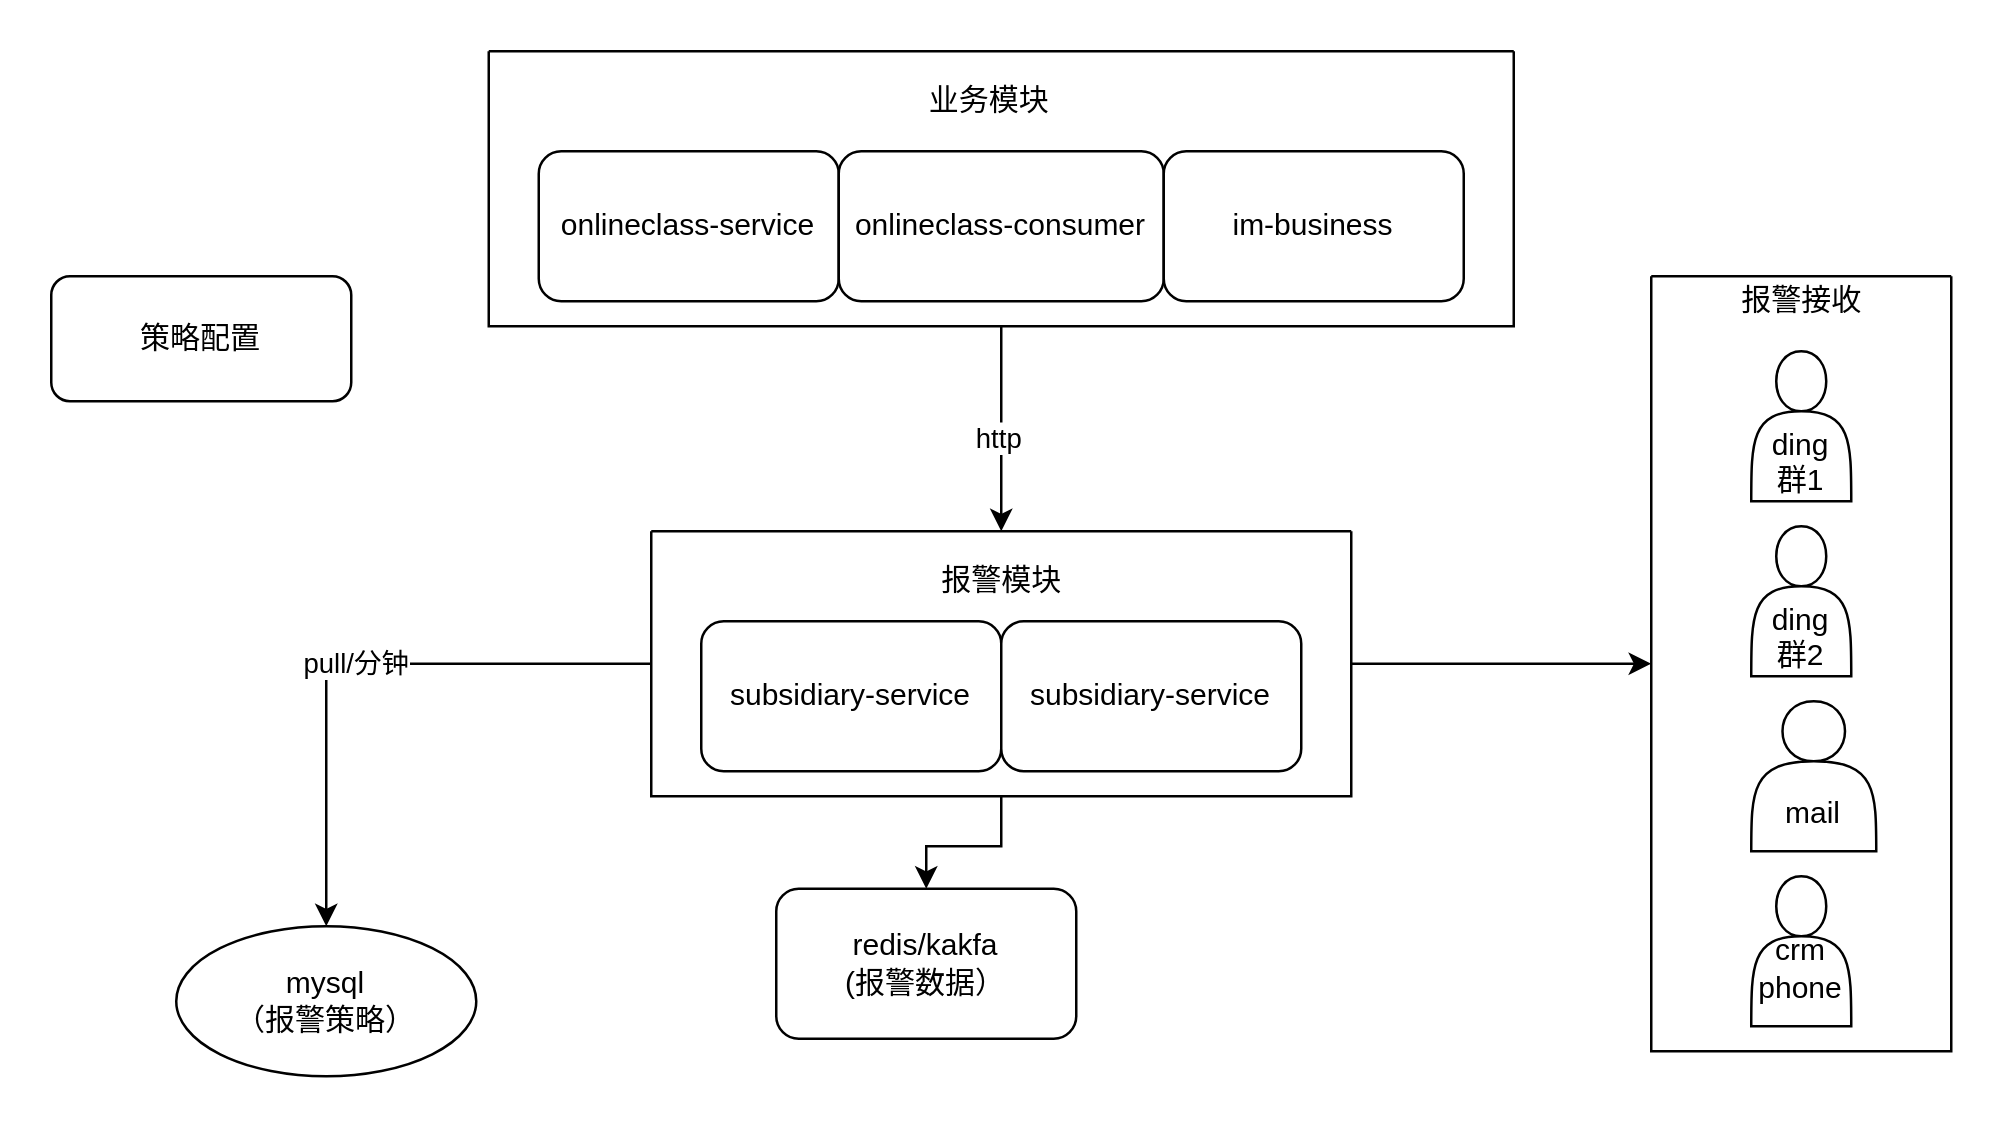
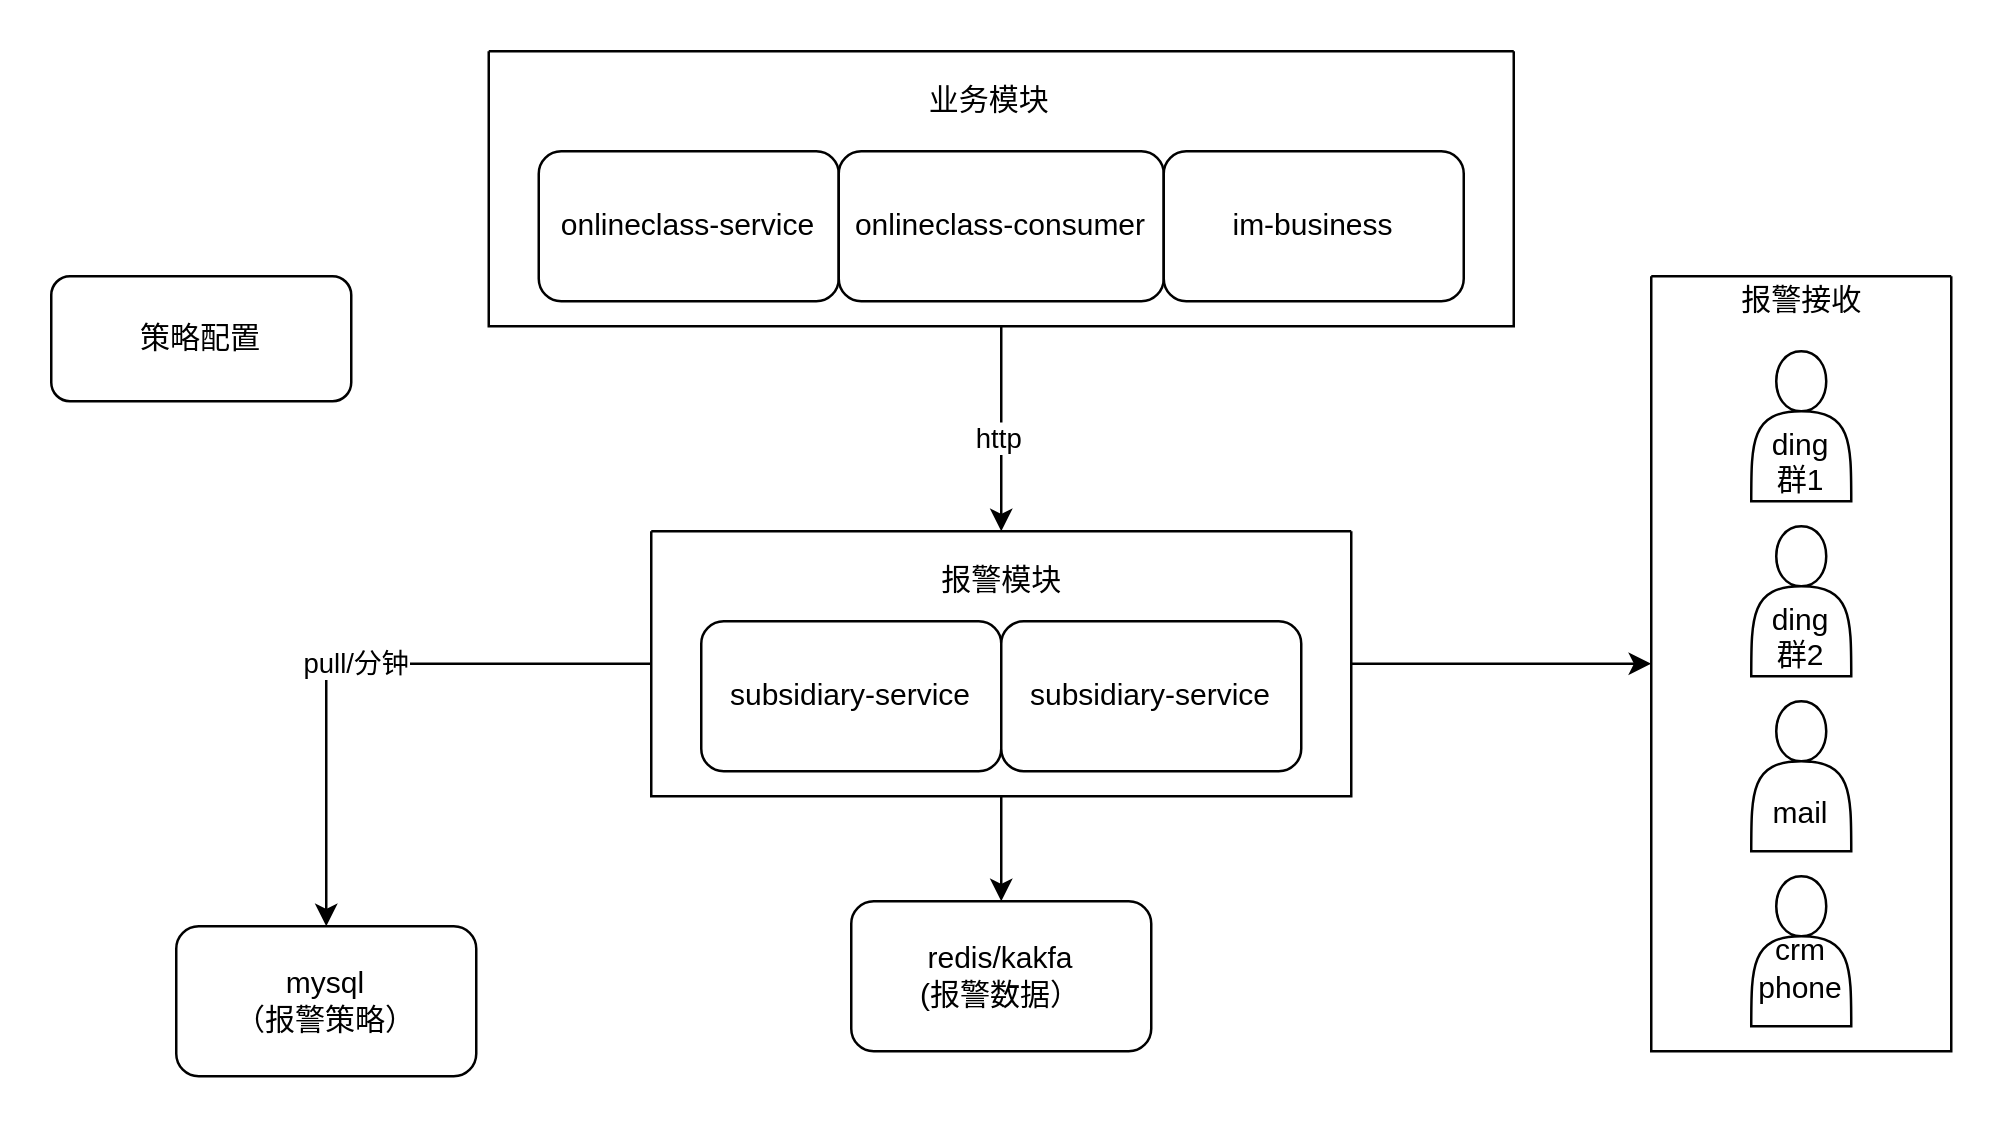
  <mxCell id="0" />
  <mxCell id="1" parent="0" />
  <mxCell id="2" value="pull/分钟" style="edgeStyle=orthogonalEdgeStyle;rounded=0;orthogonalLoop=1;jettySize=auto;html=1;entryX=0.5;entryY=0;entryDx=0;entryDy=0;exitX=0;exitY=0.5;exitDx=0;exitDy=0;" edge="1" parent="1" source="21" target="5"><mxGeometry relative="1" as="geometry"><mxPoint x="260" y="256" as="sourcePoint" /></mxGeometry></mxCell>
  <mxCell id="3" value="&lt;span&gt;subsidiary-service&lt;/span&gt;" style="rounded=1;whiteSpace=wrap;html=1;" vertex="1" parent="1"><mxGeometry x="280" y="248" width="120" height="60" as="geometry" /></mxCell>
  <mxCell id="4" value="&lt;span&gt;subsidiary-service&lt;/span&gt;" style="rounded=1;whiteSpace=wrap;html=1;" vertex="1" parent="1"><mxGeometry x="400" y="248" width="120" height="60" as="geometry" /></mxCell>
- <mxCell id="5" value="mysql&lt;br&gt;（报警策略）" style="ellipse;whiteSpace=wrap;html=1;" vertex="1" parent="1"><mxGeometry x="70" y="370" width="120" height="60" as="geometry" /></mxCell>
+ <mxCell id="5" value="mysql&lt;br&gt;（报警策略）" style="rounded=1;whiteSpace=wrap;html=1;" vertex="1" parent="1"><mxGeometry x="70" y="370" width="120" height="60" as="geometry" /></mxCell>
  <mxCell id="6" value="&lt;span&gt;onlineclass-service&lt;/span&gt;" style="rounded=1;whiteSpace=wrap;html=1;" vertex="1" parent="1"><mxGeometry x="215" y="60" width="120" height="60" as="geometry" /></mxCell>
  <mxCell id="7" value="" style="edgeStyle=orthogonalEdgeStyle;rounded=0;orthogonalLoop=1;jettySize=auto;html=1;exitX=0.5;exitY=1;exitDx=0;exitDy=0;entryX=0.5;entryY=0;entryDx=0;entryDy=0;" edge="1" parent="1" source="17" target="21"><mxGeometry relative="1" as="geometry"><mxPoint x="200" y="190" as="sourcePoint" /></mxGeometry></mxCell>
  <mxCell id="8" value="http" style="edgeLabel;html=1;align=center;verticalAlign=middle;resizable=0;points=[];" vertex="1" connectable="0" parent="7"><mxGeometry x="0.062" y="-2" relative="1" as="geometry"><mxPoint as="offset" /></mxGeometry></mxCell>
  <mxCell id="9" value="&lt;span&gt;onlineclass-consumer&lt;/span&gt;" style="rounded=1;whiteSpace=wrap;html=1;" vertex="1" parent="1"><mxGeometry x="335" y="60" width="130" height="60" as="geometry" /></mxCell>
  <mxCell id="10" value="&lt;span&gt;im-business&lt;/span&gt;" style="rounded=1;whiteSpace=wrap;html=1;" vertex="1" parent="1"><mxGeometry x="465" y="60" width="120" height="60" as="geometry" /></mxCell>
  <mxCell id="11" value="&lt;br&gt;&lt;br&gt;ding&lt;br&gt;群2" style="shape=actor;whiteSpace=wrap;html=1;" vertex="1" parent="1"><mxGeometry x="700" y="210" width="40" height="60" as="geometry" /></mxCell>
- <mxCell id="12" value="&lt;br&gt;&lt;br&gt;mail" style="shape=actor;whiteSpace=wrap;html=1;" vertex="1" parent="1"><mxGeometry x="700" y="280" width="50" height="60" as="geometry" /></mxCell>
+ <mxCell id="12" value="&lt;br&gt;&lt;br&gt;mail" style="shape=actor;whiteSpace=wrap;html=1;" vertex="1" parent="1"><mxGeometry x="700" y="280" width="40" height="60" as="geometry" /></mxCell>
  <mxCell id="13" value="&lt;br&gt;crm&lt;br&gt;phone" style="shape=actor;whiteSpace=wrap;html=1;" vertex="1" parent="1"><mxGeometry x="700" y="350" width="40" height="60" as="geometry" /></mxCell>
  <mxCell id="14" value="&lt;br&gt;&lt;br&gt;ding&lt;br&gt;群1" style="shape=actor;whiteSpace=wrap;html=1;" vertex="1" parent="1"><mxGeometry x="700" y="140" width="40" height="60" as="geometry" /></mxCell>
  <mxCell id="15" value="" style="swimlane;startSize=0;" vertex="1" parent="1"><mxGeometry x="660" y="110" width="120" height="310" as="geometry" /></mxCell>
  <mxCell id="16" value="报警接收" style="text;html=1;align=center;verticalAlign=middle;resizable=0;points=[];autosize=1;strokeColor=none;" vertex="1" parent="1"><mxGeometry x="690" y="110" width="60" height="20" as="geometry" /></mxCell>
  <mxCell id="17" value="" style="swimlane;startSize=0;" vertex="1" parent="1"><mxGeometry x="195" y="20" width="410" height="110" as="geometry" /></mxCell>
  <mxCell id="18" value="业务模块" style="text;html=1;align=center;verticalAlign=middle;resizable=0;points=[];autosize=1;strokeColor=none;" vertex="1" parent="1"><mxGeometry x="365" width="60" height="20" as="geometry" y="30" /></mxCell>
  <mxCell id="19" style="edgeStyle=orthogonalEdgeStyle;rounded=0;orthogonalLoop=1;jettySize=auto;html=1;exitX=1;exitY=0.5;exitDx=0;exitDy=0;entryX=0;entryY=0.5;entryDx=0;entryDy=0;" edge="1" parent="1" source="21" target="15"><mxGeometry relative="1" as="geometry" /></mxCell>
  <mxCell id="20" style="edgeStyle=orthogonalEdgeStyle;rounded=0;orthogonalLoop=1;jettySize=auto;html=1;exitX=0.5;exitY=1;exitDx=0;exitDy=0;entryX=0.5;entryY=0;entryDx=0;entryDy=0;" edge="1" parent="1" source="21" target="23"><mxGeometry relative="1" as="geometry" /></mxCell>
  <mxCell id="21" value="" style="swimlane;startSize=0;" vertex="1" parent="1"><mxGeometry x="260" y="212" width="280" height="106" as="geometry"><mxRectangle x="250" y="182" width="50" height="40" as="alternateBounds" /></mxGeometry></mxCell>
  <mxCell id="22" value="报警模块" style="text;html=1;align=center;verticalAlign=middle;resizable=0;points=[];autosize=1;strokeColor=none;" vertex="1" parent="21"><mxGeometry x="110" y="10" width="60" height="20" as="geometry" /></mxCell>
- <mxCell id="23" value="redis/kakfa&lt;br&gt;(报警数据）" style="rounded=1;whiteSpace=wrap;html=1;" vertex="1" parent="1"><mxGeometry x="310" y="355" width="120" height="60" as="geometry" /></mxCell>
+ <mxCell id="23" value="redis/kakfa&lt;br&gt;(报警数据）" style="rounded=1;whiteSpace=wrap;html=1;" vertex="1" parent="1"><mxGeometry x="340" y="360" width="120" height="60" as="geometry" /></mxCell>
  <mxCell id="24" value="策略配置" style="rounded=1;whiteSpace=wrap;html=1;" vertex="1" parent="1"><mxGeometry x="20" y="110" width="120" height="50" as="geometry" /></mxCell>
